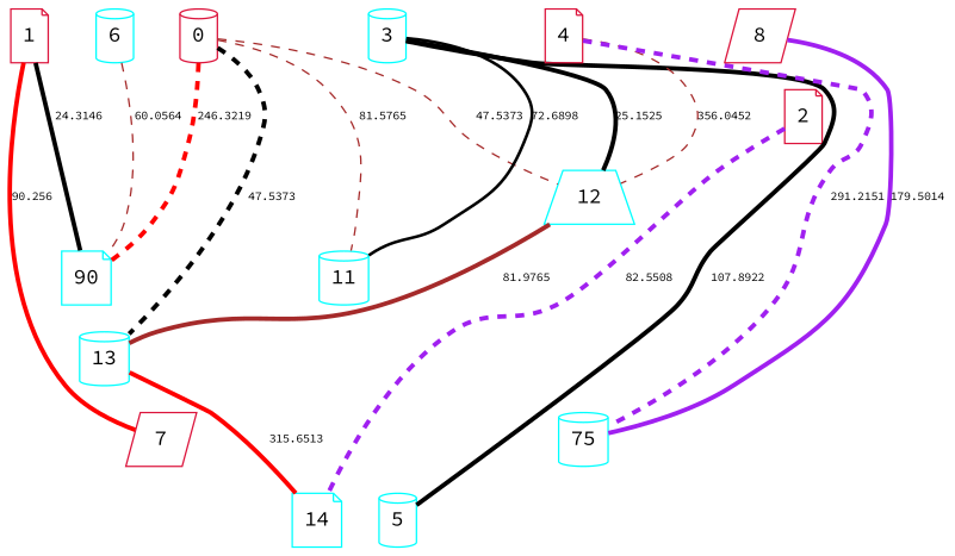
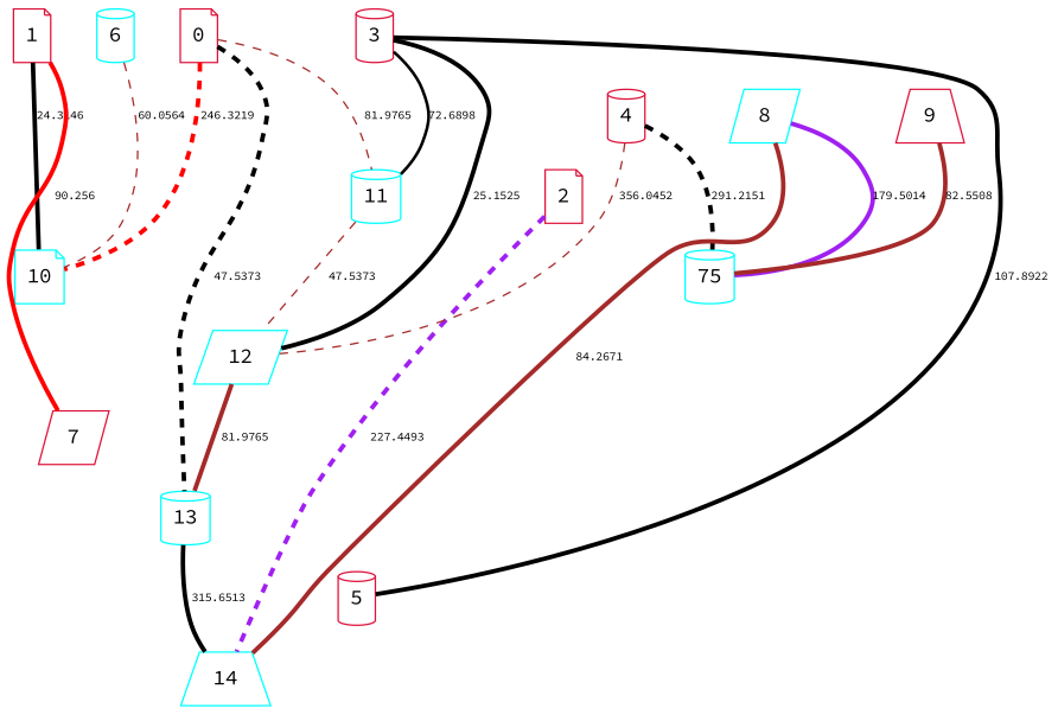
  graph {
    fontname="Source Code Pro"
    node [color=crimson fontname="Source Code Pro" shape=cylinder]
    edge [color=brown fontname="Source Code Pro" fontsize=8 penwidth=3 style=bold weight=-80976]
-   n1 [label=0 width=0.05]
-   n2 [color=aqua label=90 shape=note width=0.05]
+   n1 [label=0 shape=note width=0.05]
+   n2 [color=aqua label=10 shape=note width=0.05]
    n3 [color=aqua label=11 width=0.05]
    n4 [color=aqua label=13 width=0.05]
-   n5 [color=aqua label=12 shape=trapezium width=0.05]
-   n6 [color=aqua label=14 shape=note width=0.05]
+   n5 [color=aqua label=12 shape=parallelogram width=0.05]
+   n6 [color=aqua label=14 shape=trapezium width=0.05]
    n7 [label=1 shape=note width=0.05]
    n8 [label=7 shape=parallelogram width=0.05]
    n9 [label=2 shape=note width=0.05]
-   n10 [color=aqua label=3 width=0.05]
-   n11 [color=aqua label=5 width=0.05]
-   n12 [label=4 shape=note width=0.05]
+   n10 [label=3 width=0.05]
+   n11 [label=5 width=0.05]
+   n12 [label=4 width=0.05]
    n13 [color=aqua label=75 width=0.05]
    n14 [color=aqua label=6 width=0.05]
-   n15 [label=8 shape=parallelogram width=0.05]
+   n15 [color=aqua label=8 shape=parallelogram width=0.05]
+   n16 [label=9 shape=trapezium width=0.05]
    n1 -- n2 [color=red label=246.3219 style=dashed weight=-245371]
-   n1 -- n3 [label=81.5765 style=dashed penwidth=""]
+   n1 -- n3 [label=81.9765 style=dashed penwidth=""]
    n1 -- n4 [color=black label=47.5373 style=dashed weight=-46537]
-   n1 -- n5 [label=47.5373 style=dashed weight=-46537 penwidth=""]
-   n4 -- n6 [color=red label=315.6513 weight=-314651]
+   n3 -- n5 [label=47.5373 style=dashed weight=-46537 penwidth=""]
+   n4 -- n6 [color=black label=315.6513 weight=-314651]
    n5 -- n4 [label=81.9765]
    n7 -- n2 [color=black label=24.3146 weight=-23314]
    n7 -- n8 [color=red label=90.256 weight=-89256]
-   n9 -- n6 [color=purple label=82.5508 style=dashed weight=-226449]
+   n9 -- n6 [color=purple label=227.4493 style=dashed weight=-226449]
    n10 -- n3 [color=black label=72.6898 weight=-71689 penwidth=""]
    n10 -- n5 [color=black label=25.1525 weight=-24152]
    n10 -- n11 [color=black label=107.8922 weight=-106892]
    n12 -- n5 [label=356.0452 style=dashed weight=-355045 penwidth=""]
-   n12 -- n13 [color=purple label=291.2151 style=dashed weight=-290215]
+   n12 -- n13 [color=black label=291.2151 style=dashed weight=-290215]
    n14 -- n2 [label=60.0564 style=dashed weight=-59056 penwidth=""]
+   n15 -- n6 [label=84.2671 weight=-83267]
    n15 -- n13 [color=purple label=179.5014 weight=-178501]
+   n16 -- n13 [label=82.5508 weight=-81550]
  }
